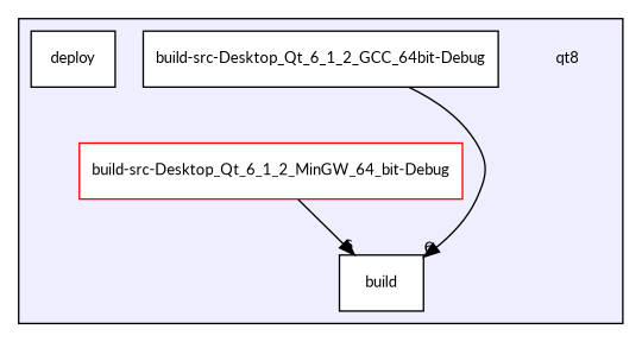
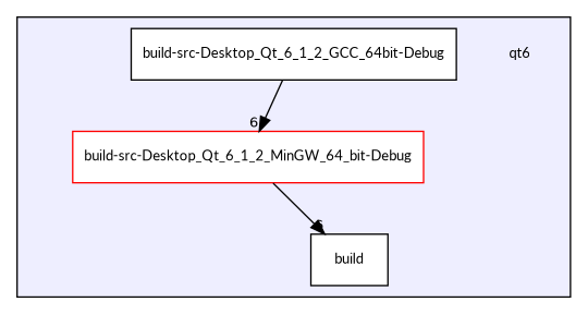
  digraph {
    compound=true
    fontname=Lato
    node [fontname=Lato fontsize=10 shape=box fillcolor=white style=filled]
    edge [fontname=Lato headlabel=6 labeldistance=1.5 labelfontname=Helvetica labelfontsize=10]
-   n1 [label=qt8 shape=plaintext fillcolor="" style=""]
+   n1 [label=qt6 shape=plaintext fillcolor="" style=""]
    n2 [label="build-src-Desktop_Qt_6_1_2_GCC_64bit-Debug"]
    n3 [color=red label="build-src-Desktop_Qt_6_1_2_MinGW_64_bit-Debug"]
-   n4 [label=deploy]
    n5 [label=build]
    subgraph cluster_1 {
      bgcolor="#eeeeff"
      pencolor=black
      n1
      n2
      n3
-     n4
      n5
    }
-   n2 -> n5
+   n2 -> n3
    n3 -> n5
  }
